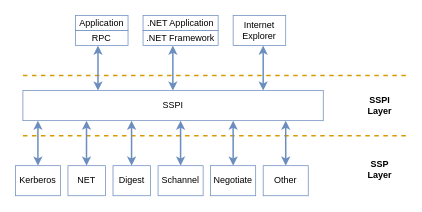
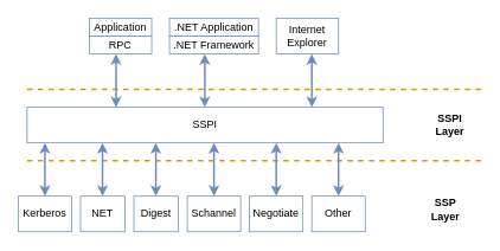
  <mxCell id="0" />
  <mxCell id="1" parent="0" />
  <mxCell id="2" value="SSPI" style="rounded=0;whiteSpace=wrap;html=1;strokeColor=#6c8ebf;fillColor=#FFFFFF;" vertex="1" parent="1"><mxGeometry x="30" y="120" width="400" height="40" as="geometry" /></mxCell>
  <mxCell id="3" value="" style="endArrow=none;html=1;jumpStyle=none;jumpSize=15;dashed=1;fontStyle=0;strokeWidth=2;fillColor=#ffe6cc;strokeColor=#d79b00;" edge="1" parent="1"><mxGeometry width="50" height="50" relative="1" as="geometry"><mxPoint x="30" y="100" as="sourcePoint" /><mxPoint x="540" y="100" as="targetPoint" /></mxGeometry></mxCell>
  <mxCell id="4" value="SSPI&lt;br&gt;Layer" style="text;html=1;align=center;verticalAlign=middle;resizable=0;points=[];autosize=1;fontStyle=1" vertex="1" parent="1"><mxGeometry x="480" y="125" width="50" height="30" as="geometry" /></mxCell>
  <mxCell id="5" value="" style="endArrow=none;html=1;jumpStyle=none;jumpSize=15;dashed=1;fontStyle=0;strokeWidth=2;fillColor=#ffe6cc;strokeColor=#d79b00;" edge="1" parent="1"><mxGeometry width="50" height="50" relative="1" as="geometry"><mxPoint x="30" y="180" as="sourcePoint" /><mxPoint x="540" y="180" as="targetPoint" /></mxGeometry></mxCell>
- <mxCell id="6" value="SSP&lt;br&gt;Layer" style="text;html=1;align=center;verticalAlign=middle;resizable=0;points=[];autosize=1;fontStyle=1" vertex="1" parent="1"><mxGeometry x="480" y="210" width="50" height="30" as="geometry" /></mxCell>
+ <mxCell id="6" value="SSP&lt;br&gt;Layer" style="text;html=1;align=center;verticalAlign=middle;resizable=0;points=[];autosize=1;fontStyle=1" vertex="1" parent="1"><mxGeometry x="475" y="220" width="50" height="30" as="geometry" /></mxCell>
  <mxCell id="7" value="Application" style="rounded=0;whiteSpace=wrap;html=1;strokeColor=#6c8ebf;fillColor=#FFFFFF;" vertex="1" parent="1"><mxGeometry x="100" y="20" width="70" height="20" as="geometry" /></mxCell>
  <mxCell id="8" value="RPC" style="rounded=0;whiteSpace=wrap;html=1;strokeColor=#6c8ebf;fillColor=#FFFFFF;" vertex="1" parent="1"><mxGeometry x="100" y="40" width="70" height="20" as="geometry" /></mxCell>
  <mxCell id="9" value="" style="endArrow=classic;startArrow=classic;html=1;strokeWidth=2;exitX=0.25;exitY=0;exitDx=0;exitDy=0;fillColor=#dae8fc;strokeColor=#6c8ebf;" edge="1" parent="1" source="2"><mxGeometry width="50" height="50" relative="1" as="geometry"><mxPoint x="190" y="80" as="sourcePoint" /><mxPoint x="130" y="60" as="targetPoint" /></mxGeometry></mxCell>
  <mxCell id="10" value="" style="endArrow=classic;startArrow=classic;html=1;strokeWidth=2;exitX=0.25;exitY=0;exitDx=0;exitDy=0;fillColor=#dae8fc;strokeColor=#6c8ebf;" edge="1" parent="1"><mxGeometry width="50" height="50" relative="1" as="geometry"><mxPoint x="229.71" y="120" as="sourcePoint" /><mxPoint x="229.71" y="60" as="targetPoint" /></mxGeometry></mxCell>
  <mxCell id="11" value=".NET Application" style="rounded=0;whiteSpace=wrap;html=1;strokeColor=#6c8ebf;fillColor=#FFFFFF;" vertex="1" parent="1"><mxGeometry x="190" y="20" width="100" height="20" as="geometry" /></mxCell>
  <mxCell id="12" value=".NET Framework" style="rounded=0;whiteSpace=wrap;html=1;strokeColor=#6c8ebf;fillColor=#FFFFFF;" vertex="1" parent="1"><mxGeometry x="190" y="40" width="100" height="20" as="geometry" /></mxCell>
  <mxCell id="13" value="" style="endArrow=classic;startArrow=classic;html=1;strokeWidth=2;exitX=0.25;exitY=0;exitDx=0;exitDy=0;fillColor=#dae8fc;strokeColor=#6c8ebf;" edge="1" parent="1"><mxGeometry width="50" height="50" relative="1" as="geometry"><mxPoint x="350" y="120" as="sourcePoint" /><mxPoint x="350" y="60" as="targetPoint" /></mxGeometry></mxCell>
  <mxCell id="14" value="Internet&lt;br&gt;Explorer" style="rounded=0;whiteSpace=wrap;html=1;strokeColor=#6c8ebf;fillColor=#FFFFFF;" vertex="1" parent="1"><mxGeometry x="310" y="20" width="70" height="40" as="geometry" /></mxCell>
  <mxCell id="15" value="" style="endArrow=classic;startArrow=classic;html=1;strokeWidth=2;exitX=0.25;exitY=0;exitDx=0;exitDy=0;fillColor=#dae8fc;strokeColor=#6c8ebf;" edge="1" parent="1"><mxGeometry width="50" height="50" relative="1" as="geometry"><mxPoint x="50" y="220" as="sourcePoint" /><mxPoint x="50" y="160" as="targetPoint" /></mxGeometry></mxCell>
  <mxCell id="16" value="Kerberos" style="rounded=0;whiteSpace=wrap;html=1;strokeColor=#6c8ebf;fillColor=#FFFFFF;" vertex="1" parent="1"><mxGeometry x="20" y="220" width="60" height="40" as="geometry" /></mxCell>
  <mxCell id="17" value="" style="endArrow=classic;startArrow=classic;html=1;strokeWidth=2;exitX=0.25;exitY=0;exitDx=0;exitDy=0;fillColor=#dae8fc;strokeColor=#6c8ebf;" edge="1" parent="1"><mxGeometry width="50" height="50" relative="1" as="geometry"><mxPoint x="114.71" y="220" as="sourcePoint" /><mxPoint x="114.71" y="160" as="targetPoint" /></mxGeometry></mxCell>
  <mxCell id="18" value="NET" style="rounded=0;whiteSpace=wrap;html=1;strokeColor=#6c8ebf;fillColor=#FFFFFF;" vertex="1" parent="1"><mxGeometry x="90" y="220" width="50" height="40" as="geometry" /></mxCell>
  <mxCell id="19" value="" style="endArrow=classic;startArrow=classic;html=1;strokeWidth=2;exitX=0.25;exitY=0;exitDx=0;exitDy=0;fillColor=#dae8fc;strokeColor=#6c8ebf;" edge="1" parent="1"><mxGeometry width="50" height="50" relative="1" as="geometry"><mxPoint x="174.71" y="220" as="sourcePoint" /><mxPoint x="174.71" y="160" as="targetPoint" /></mxGeometry></mxCell>
  <mxCell id="20" value="Digest" style="rounded=0;whiteSpace=wrap;html=1;strokeColor=#6c8ebf;fillColor=#FFFFFF;" vertex="1" parent="1"><mxGeometry x="150" y="220" width="50" height="40" as="geometry" /></mxCell>
  <mxCell id="21" value="" style="endArrow=classic;startArrow=classic;html=1;strokeWidth=2;exitX=0.25;exitY=0;exitDx=0;exitDy=0;fillColor=#dae8fc;strokeColor=#6c8ebf;" edge="1" parent="1"><mxGeometry width="50" height="50" relative="1" as="geometry"><mxPoint x="240" y="220" as="sourcePoint" /><mxPoint x="240" y="160" as="targetPoint" /></mxGeometry></mxCell>
  <mxCell id="22" value="Schannel" style="rounded=0;whiteSpace=wrap;html=1;strokeColor=#6c8ebf;fillColor=#FFFFFF;" vertex="1" parent="1"><mxGeometry x="210" y="220" width="60" height="40" as="geometry" /></mxCell>
  <mxCell id="23" value="" style="endArrow=classic;startArrow=classic;html=1;strokeWidth=2;exitX=0.25;exitY=0;exitDx=0;exitDy=0;fillColor=#dae8fc;strokeColor=#6c8ebf;" edge="1" parent="1"><mxGeometry width="50" height="50" relative="1" as="geometry"><mxPoint x="310" y="220" as="sourcePoint" /><mxPoint x="310" y="160" as="targetPoint" /></mxGeometry></mxCell>
  <mxCell id="24" value="Negotiate" style="rounded=0;whiteSpace=wrap;html=1;strokeColor=#6c8ebf;fillColor=#FFFFFF;" vertex="1" parent="1"><mxGeometry x="280" y="220" width="60" height="40" as="geometry" /></mxCell>
  <mxCell id="25" value="" style="endArrow=classic;startArrow=classic;html=1;strokeWidth=2;exitX=0.25;exitY=0;exitDx=0;exitDy=0;fillColor=#dae8fc;strokeColor=#6c8ebf;" edge="1" parent="1"><mxGeometry width="50" height="50" relative="1" as="geometry"><mxPoint x="380" y="220" as="sourcePoint" /><mxPoint x="380" y="160" as="targetPoint" /></mxGeometry></mxCell>
  <mxCell id="26" value="Other" style="rounded=0;whiteSpace=wrap;html=1;strokeColor=#6c8ebf;fillColor=#FFFFFF;" vertex="1" parent="1"><mxGeometry x="350" y="220" width="60" height="40" as="geometry" /></mxCell>
